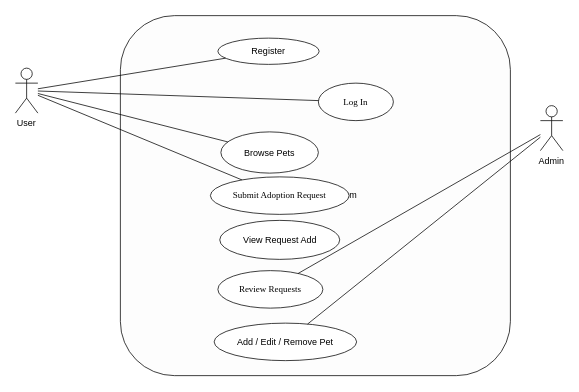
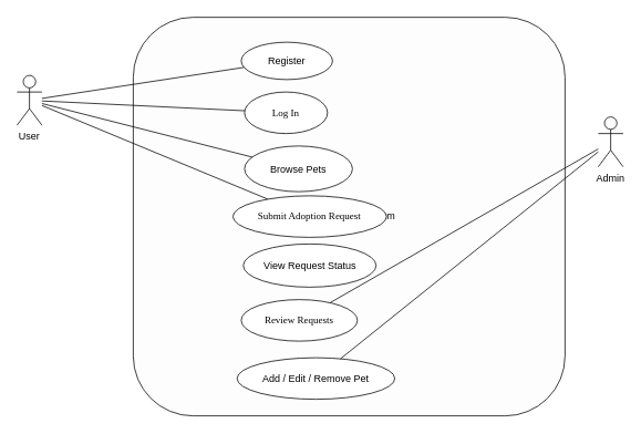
  <mxCell id="0" />
  <mxCell id="1" parent="0" />
  <mxCell id="2" value="Pet Adoption System" style="rounded=1;whiteSpace=wrap;html=1;fillColor=#fdfdfd;strokeColor=#000000;" parent="1" vertex="1"><mxGeometry x="160" y="20" width="520" height="480" as="geometry" /></mxCell>
  <mxCell id="3" value="User" style="shape=umlActor;verticalLabelPosition=bottom;verticalAlign=top;" parent="1" vertex="1"><mxGeometry x="20" y="90" width="30" height="60" as="geometry" /></mxCell>
  <mxCell id="4" value="Admin" style="shape=umlActor;verticalLabelPosition=bottom;verticalAlign=top;" parent="1" vertex="1"><mxGeometry x="720" y="140" width="30" height="60" as="geometry" /></mxCell>
- <mxCell id="5" value="Register" style="ellipse;whiteSpace=wrap;html=1;fontFamily=Arial;" parent="1" vertex="1"><mxGeometry x="290" y="50" width="135" height="35" as="geometry" /></mxCell>
- <mxCell id="6" value="Log In" style="ellipse;whiteSpace=wrap;html=1;fontFamily=Verdana;" parent="1" vertex="1"><mxGeometry x="424" y="110" width="100" height="50" as="geometry" /></mxCell>
+ <mxCell id="5" value="Register" style="ellipse;whiteSpace=wrap;html=1;fontFamily=Arial;" parent="1" vertex="1"><mxGeometry x="290" y="50" width="110" height="45" as="geometry" /></mxCell>
+ <mxCell id="6" value="Log In" style="ellipse;whiteSpace=wrap;html=1;fontFamily=Verdana;" parent="1" vertex="1"><mxGeometry x="294" y="110" width="100" height="50" as="geometry" /></mxCell>
  <mxCell id="7" value="Browse Pets" style="ellipse;whiteSpace=wrap;html=1;fontFamily=Arial;" parent="1" vertex="1"><mxGeometry x="294" y="175" width="130" height="55" as="geometry" /></mxCell>
  <mxCell id="8" value="Submit Adoption Request" style="ellipse;whiteSpace=wrap;html=1;fontFamily=Verdana;" parent="1" vertex="1"><mxGeometry x="280" y="235" width="185" height="50" as="geometry" /></mxCell>
- <mxCell id="9" value="View Request Add" style="ellipse;whiteSpace=wrap;html=1;fontFamily=Arial;" parent="1" vertex="1"><mxGeometry x="292.5" y="293" width="160" height="52" as="geometry" /></mxCell>
+ <mxCell id="9" value="View Request Status" style="ellipse;whiteSpace=wrap;html=1;fontFamily=Arial;" parent="1" vertex="1"><mxGeometry x="292.5" y="293" width="160" height="52" as="geometry" /></mxCell>
  <mxCell id="10" value="Review Requests" style="ellipse;whiteSpace=wrap;html=1;fontFamily=Verdana;" parent="1" vertex="1"><mxGeometry x="290" y="360" width="140" height="50" as="geometry" /></mxCell>
  <mxCell id="11" value="Add / Edit / Remove Pet" style="ellipse;whiteSpace=wrap;html=1;fontFamily=Arial;" parent="1" vertex="1"><mxGeometry x="285" y="430" width="190" height="50" as="geometry" /></mxCell>
  <mxCell id="12" style="endArrow=none;" parent="1" source="3" target="5" edge="1"><mxGeometry relative="1" as="geometry" /></mxCell>
  <mxCell id="13" style="endArrow=none;" parent="1" source="3" target="6" edge="1"><mxGeometry relative="1" as="geometry" /></mxCell>
  <mxCell id="14" style="endArrow=none;" parent="1" source="3" target="7" edge="1"><mxGeometry relative="1" as="geometry" /></mxCell>
  <mxCell id="15" style="endArrow=none;" parent="1" source="3" target="8" edge="1"><mxGeometry relative="1" as="geometry" /></mxCell>
  <mxCell id="16" style="endArrow=none;" parent="1" source="4" target="10" edge="1"><mxGeometry relative="1" as="geometry"><mxPoint x="580" y="320" as="targetPoint" /></mxGeometry></mxCell>
  <mxCell id="17" style="endArrow=none;" parent="1" source="4" target="11" edge="1"><mxGeometry relative="1" as="geometry"><mxPoint x="580" y="420" as="targetPoint" /></mxGeometry></mxCell>
